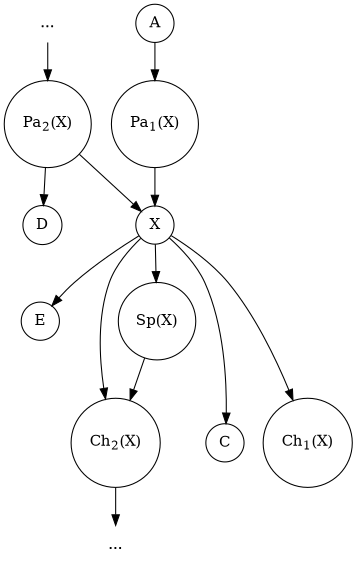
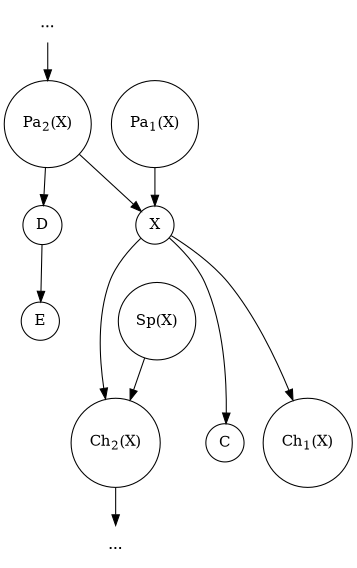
  digraph {
    rank=same
    node [shape=circle]
    n1 [label=<Ch<sub>1</sub>(X)>]
    n2 [label=<Ch<sub>2</sub>(X)>]
    n3 [label=C]
    n4 [label="..." shape=plaintext]
-   n5 [label=A]
    n6 [label=<Pa<sub>1</sub>(X)>]
    n7 [label=X]
    n8 [label="Sp(X)"]
    n9 [label=<Pa<sub>2</sub>(X)>]
    n10 [label=D]
    n11 [label=E]
    n12 [label="..." shape=plaintext]
    subgraph sub_1 {
      n1
      n2
    }
    subgraph sub_2 {
      n2
      n3
    }
    n2 -> n4
-   n5 -> n6
    n6 -> n7
    n7 -> n1
    n7 -> n2
    n7 -> n3
-   n7 -> n8
    n8 -> n2
    n9 -> n7
    n9 -> n10
-   n7 -> n11
+   n10 -> n11
    n12 -> n9
  }
